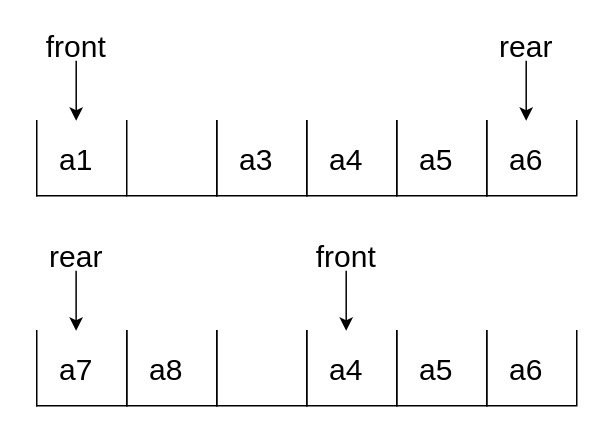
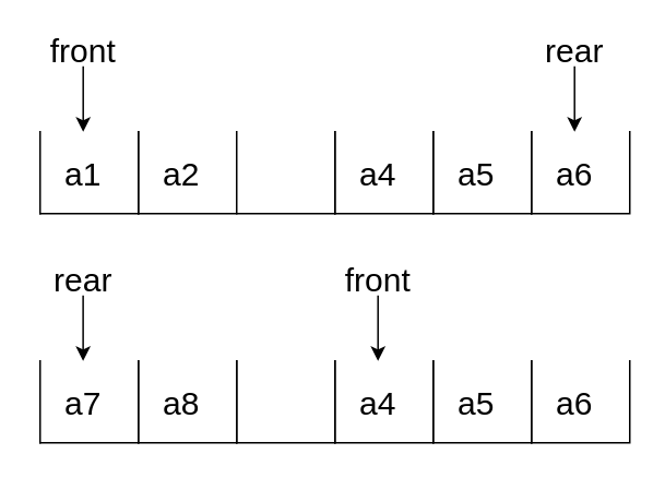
  <mxCell id="0" />
  <mxCell id="1" parent="0" />
  <mxCell id="2" value="" style="group" vertex="1" connectable="0" parent="1"><mxGeometry x="24" y="80" width="60" height="50" as="geometry" /></mxCell>
  <mxCell id="3" value="" style="shape=partialRectangle;whiteSpace=wrap;html=1;top=0;left=0;fillColor=none;" vertex="1" parent="2"><mxGeometry width="60" height="50" as="geometry" /></mxCell>
  <mxCell id="4" value="&lt;font style=&quot;font-size: 20px&quot;&gt;a1&lt;/font&gt;" style="shape=partialRectangle;whiteSpace=wrap;html=1;right=0;top=0;bottom=0;fillColor=none;routingCenterX=-0.5;" vertex="1" parent="2"><mxGeometry width="52.5" height="50" as="geometry" /></mxCell>
  <mxCell id="5" value="" style="group" vertex="1" connectable="0" parent="1"><mxGeometry x="84" y="80" width="60" height="50" as="geometry" /></mxCell>
  <mxCell id="6" value="" style="shape=partialRectangle;whiteSpace=wrap;html=1;top=0;left=0;fillColor=none;" vertex="1" parent="5"><mxGeometry width="60" height="50" as="geometry" /></mxCell>
+ <mxCell id="7" value="&lt;font style=&quot;font-size: 20px&quot;&gt;a2&lt;br&gt;&lt;/font&gt;" style="shape=partialRectangle;whiteSpace=wrap;html=1;right=0;top=0;bottom=0;fillColor=none;routingCenterX=-0.5;" vertex="1" parent="5"><mxGeometry width="52.5" height="50" as="geometry" /></mxCell>
  <mxCell id="8" value="" style="group" vertex="1" connectable="0" parent="1"><mxGeometry x="144" y="80" width="60" height="50" as="geometry" /></mxCell>
  <mxCell id="9" value="" style="shape=partialRectangle;whiteSpace=wrap;html=1;top=0;left=0;fillColor=none;" vertex="1" parent="8"><mxGeometry width="60" height="50" as="geometry" /></mxCell>
- <mxCell id="10" value="&lt;font style=&quot;font-size: 20px&quot;&gt;a3&lt;/font&gt;" style="shape=partialRectangle;whiteSpace=wrap;html=1;right=0;top=0;bottom=0;fillColor=none;routingCenterX=-0.5;" vertex="1" parent="8"><mxGeometry width="52.5" height="50" as="geometry" /></mxCell>
  <mxCell id="11" value="" style="group" vertex="1" connectable="0" parent="1"><mxGeometry x="204" y="80" width="60" height="50" as="geometry" /></mxCell>
  <mxCell id="12" value="" style="shape=partialRectangle;whiteSpace=wrap;html=1;top=0;left=0;fillColor=none;" vertex="1" parent="11"><mxGeometry width="60" height="50" as="geometry" /></mxCell>
  <mxCell id="13" value="&lt;font style=&quot;font-size: 20px&quot;&gt;a4&lt;br&gt;&lt;/font&gt;" style="shape=partialRectangle;whiteSpace=wrap;html=1;right=0;top=0;bottom=0;fillColor=none;routingCenterX=-0.5;" vertex="1" parent="11"><mxGeometry width="52.5" height="50" as="geometry" /></mxCell>
  <mxCell id="14" value="" style="group" vertex="1" connectable="0" parent="1"><mxGeometry x="264" y="80" width="60" height="50" as="geometry" /></mxCell>
  <mxCell id="15" value="" style="shape=partialRectangle;whiteSpace=wrap;html=1;top=0;left=0;fillColor=none;" vertex="1" parent="14"><mxGeometry width="60" height="50" as="geometry" /></mxCell>
  <mxCell id="16" value="&lt;font style=&quot;font-size: 20px&quot;&gt;a5&lt;/font&gt;" style="shape=partialRectangle;whiteSpace=wrap;html=1;right=0;top=0;bottom=0;fillColor=none;routingCenterX=-0.5;" vertex="1" parent="14"><mxGeometry width="52.5" height="50" as="geometry" /></mxCell>
  <mxCell id="17" value="" style="group" vertex="1" connectable="0" parent="1"><mxGeometry x="324" y="80" width="60" height="50" as="geometry" /></mxCell>
  <mxCell id="18" value="" style="shape=partialRectangle;whiteSpace=wrap;html=1;top=0;left=0;fillColor=none;" vertex="1" parent="17"><mxGeometry width="60" height="50" as="geometry" /></mxCell>
  <mxCell id="19" value="&lt;font style=&quot;font-size: 20px&quot;&gt;a6&lt;br&gt;&lt;/font&gt;" style="shape=partialRectangle;whiteSpace=wrap;html=1;right=0;top=0;bottom=0;fillColor=none;routingCenterX=-0.5;" vertex="1" parent="17"><mxGeometry width="52.5" height="50" as="geometry" /></mxCell>
  <mxCell id="20" value="" style="edgeStyle=orthogonalEdgeStyle;rounded=0;orthogonalLoop=1;jettySize=auto;html=1;" edge="1" parent="1" source="21" target="4"><mxGeometry relative="1" as="geometry" /></mxCell>
  <mxCell id="21" value="&lt;font style=&quot;font-size: 20px&quot;&gt;front&lt;/font&gt;" style="text;html=1;align=center;verticalAlign=middle;resizable=0;points=[];autosize=1;" vertex="1" parent="1"><mxGeometry x="20.25" y="20" width="60" height="20" as="geometry" /></mxCell>
  <mxCell id="22" value="" style="edgeStyle=orthogonalEdgeStyle;rounded=0;orthogonalLoop=1;jettySize=auto;html=1;" edge="1" parent="1" source="23" target="19"><mxGeometry relative="1" as="geometry" /></mxCell>
  <mxCell id="23" value="&lt;font style=&quot;font-size: 20px&quot;&gt;rear&lt;/font&gt;" style="text;html=1;align=center;verticalAlign=middle;resizable=0;points=[];autosize=1;" vertex="1" parent="1"><mxGeometry x="325.25" y="20" width="50" height="20" as="geometry" /></mxCell>
  <mxCell id="24" value="" style="group" vertex="1" connectable="0" parent="1"><mxGeometry x="24" y="220" width="60" height="50" as="geometry" /></mxCell>
  <mxCell id="25" value="" style="shape=partialRectangle;whiteSpace=wrap;html=1;top=0;left=0;fillColor=none;" vertex="1" parent="24"><mxGeometry width="60" height="50" as="geometry" /></mxCell>
  <mxCell id="26" value="&lt;font style=&quot;font-size: 20px&quot;&gt;a7&lt;/font&gt;" style="shape=partialRectangle;whiteSpace=wrap;html=1;right=0;top=0;bottom=0;fillColor=none;routingCenterX=-0.5;" vertex="1" parent="24"><mxGeometry width="52.5" height="50" as="geometry" /></mxCell>
  <mxCell id="27" value="" style="group" vertex="1" connectable="0" parent="1"><mxGeometry x="84" y="220" width="60" height="50" as="geometry" /></mxCell>
  <mxCell id="28" value="" style="shape=partialRectangle;whiteSpace=wrap;html=1;top=0;left=0;fillColor=none;" vertex="1" parent="27"><mxGeometry width="60" height="50" as="geometry" /></mxCell>
  <mxCell id="29" value="&lt;font style=&quot;font-size: 20px&quot;&gt;a8&lt;br&gt;&lt;/font&gt;" style="shape=partialRectangle;whiteSpace=wrap;html=1;right=0;top=0;bottom=0;fillColor=none;routingCenterX=-0.5;" vertex="1" parent="27"><mxGeometry width="52.5" height="50" as="geometry" /></mxCell>
  <mxCell id="30" value="" style="group" vertex="1" connectable="0" parent="1"><mxGeometry x="144" y="220" width="60" height="50" as="geometry" /></mxCell>
  <mxCell id="31" value="" style="shape=partialRectangle;whiteSpace=wrap;html=1;top=0;left=0;fillColor=none;" vertex="1" parent="30"><mxGeometry width="60" height="50" as="geometry" /></mxCell>
  <mxCell id="32" value="" style="shape=partialRectangle;whiteSpace=wrap;html=1;right=0;top=0;bottom=0;fillColor=none;routingCenterX=-0.5;" vertex="1" parent="30"><mxGeometry width="52.5" height="50" as="geometry" /></mxCell>
  <mxCell id="33" value="" style="group" vertex="1" connectable="0" parent="1"><mxGeometry x="204" y="220" width="60" height="50" as="geometry" /></mxCell>
  <mxCell id="34" value="" style="shape=partialRectangle;whiteSpace=wrap;html=1;top=0;left=0;fillColor=none;" vertex="1" parent="33"><mxGeometry width="60" height="50" as="geometry" /></mxCell>
  <mxCell id="35" value="&lt;font style=&quot;font-size: 20px&quot;&gt;a4&lt;br&gt;&lt;/font&gt;" style="shape=partialRectangle;whiteSpace=wrap;html=1;right=0;top=0;bottom=0;fillColor=none;routingCenterX=-0.5;" vertex="1" parent="33"><mxGeometry width="52.5" height="50" as="geometry" /></mxCell>
  <mxCell id="36" value="" style="group" vertex="1" connectable="0" parent="1"><mxGeometry x="264" y="220" width="60" height="50" as="geometry" /></mxCell>
  <mxCell id="37" value="" style="shape=partialRectangle;whiteSpace=wrap;html=1;top=0;left=0;fillColor=none;" vertex="1" parent="36"><mxGeometry width="60" height="50" as="geometry" /></mxCell>
  <mxCell id="38" value="&lt;font style=&quot;font-size: 20px&quot;&gt;a5&lt;/font&gt;" style="shape=partialRectangle;whiteSpace=wrap;html=1;right=0;top=0;bottom=0;fillColor=none;routingCenterX=-0.5;" vertex="1" parent="36"><mxGeometry width="52.5" height="50" as="geometry" /></mxCell>
  <mxCell id="39" value="" style="group" vertex="1" connectable="0" parent="1"><mxGeometry x="324" y="220" width="60" height="50" as="geometry" /></mxCell>
  <mxCell id="40" value="" style="shape=partialRectangle;whiteSpace=wrap;html=1;top=0;left=0;fillColor=none;" vertex="1" parent="39"><mxGeometry width="60" height="50" as="geometry" /></mxCell>
  <mxCell id="41" value="&lt;font style=&quot;font-size: 20px&quot;&gt;a6&lt;br&gt;&lt;/font&gt;" style="shape=partialRectangle;whiteSpace=wrap;html=1;right=0;top=0;bottom=0;fillColor=none;routingCenterX=-0.5;" vertex="1" parent="39"><mxGeometry width="52.5" height="50" as="geometry" /></mxCell>
  <mxCell id="42" value="" style="edgeStyle=orthogonalEdgeStyle;rounded=0;orthogonalLoop=1;jettySize=auto;html=1;" edge="1" source="43" target="35" parent="1"><mxGeometry relative="1" as="geometry" /></mxCell>
  <mxCell id="43" value="&lt;font style=&quot;font-size: 20px&quot;&gt;front&lt;/font&gt;" style="text;html=1;align=center;verticalAlign=middle;resizable=0;points=[];autosize=1;" vertex="1" parent="1"><mxGeometry x="200.25" y="160" width="60" height="20" as="geometry" /></mxCell>
  <mxCell id="44" value="" style="edgeStyle=orthogonalEdgeStyle;rounded=0;orthogonalLoop=1;jettySize=auto;html=1;entryX=0.5;entryY=0;entryDx=0;entryDy=0;" edge="1" source="45" target="26" parent="1"><mxGeometry relative="1" as="geometry" /></mxCell>
  <mxCell id="45" value="&lt;font style=&quot;font-size: 20px&quot;&gt;rear&lt;/font&gt;" style="text;html=1;align=center;verticalAlign=middle;resizable=0;points=[];autosize=1;" vertex="1" parent="1"><mxGeometry x="25.25" y="160" width="50" height="20" as="geometry" /></mxCell>
